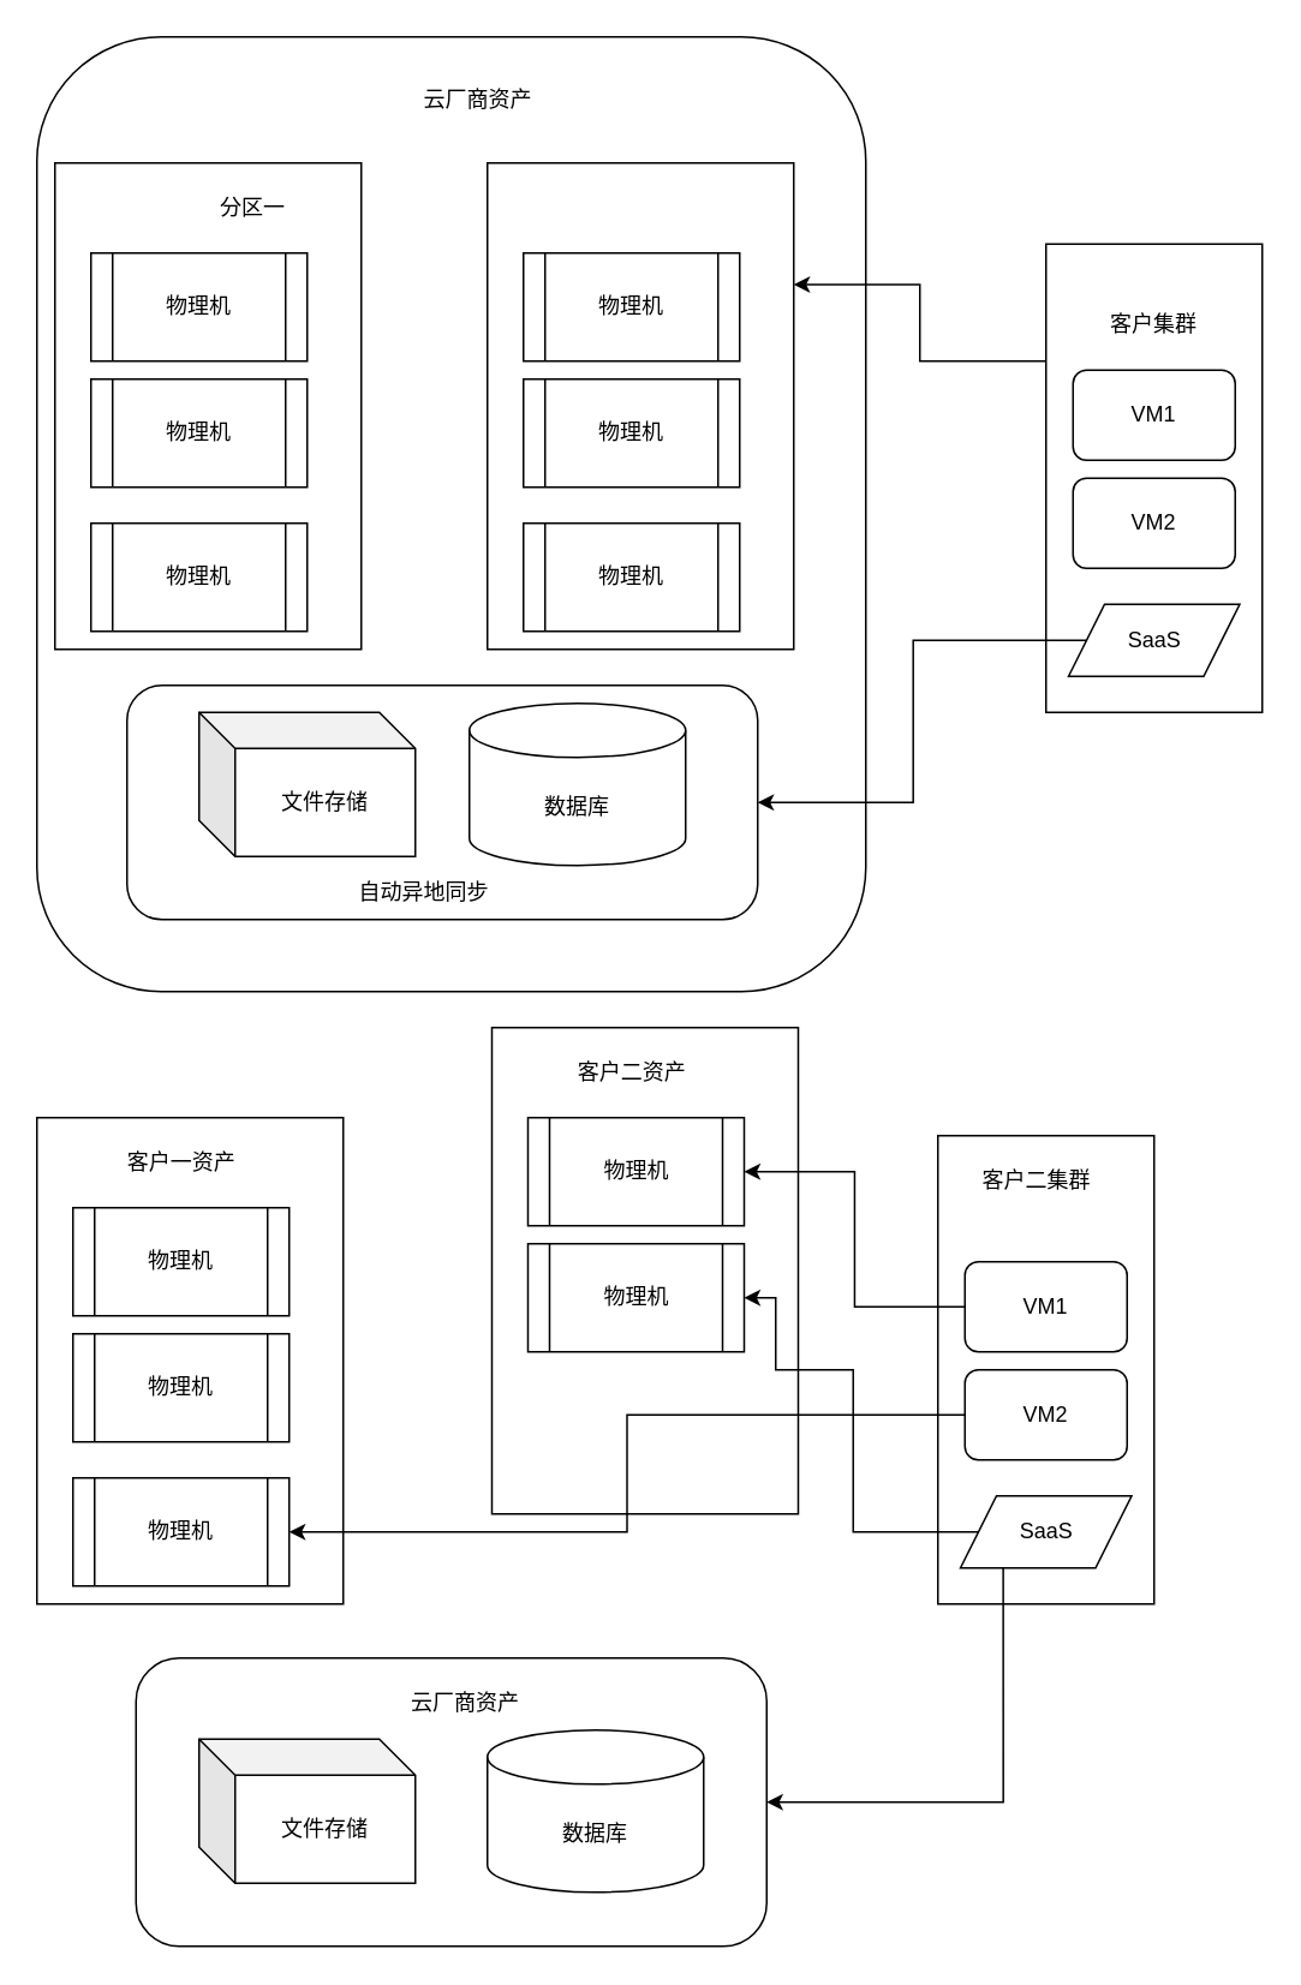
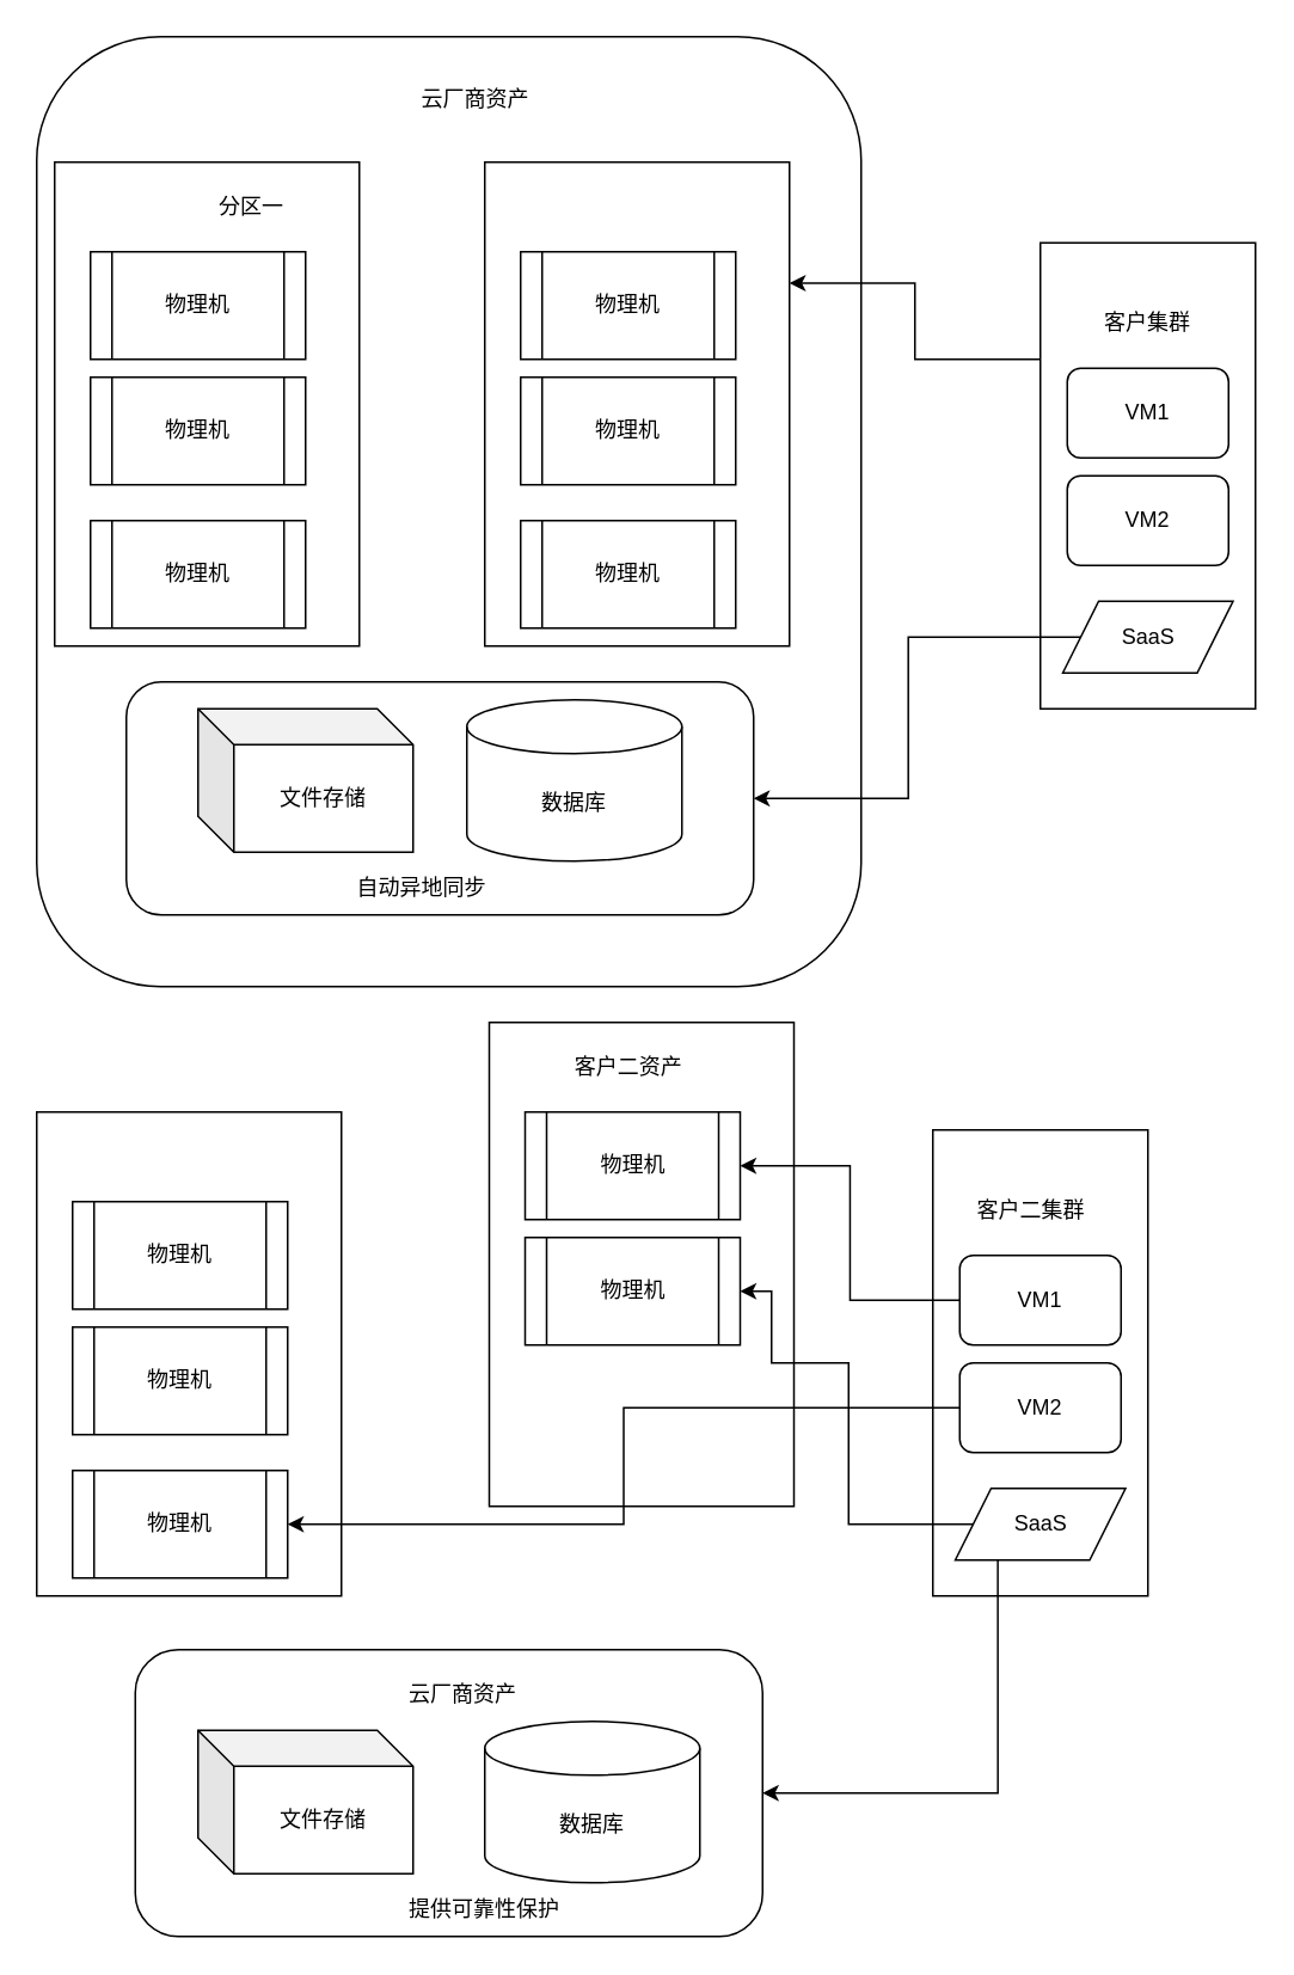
  <mxCell id="0" />
  <mxCell id="1" parent="0" />
  <mxCell id="2" value="" style="rounded=1;whiteSpace=wrap;html=1;" parent="1" vertex="1"><mxGeometry x="20" y="20" width="460" height="530" as="geometry" /></mxCell>
  <mxCell id="3" value="" style="rounded=1;whiteSpace=wrap;html=1;" parent="1" vertex="1"><mxGeometry x="70" y="380" width="350" height="130" as="geometry" /></mxCell>
  <mxCell id="4" value="" style="rounded=0;whiteSpace=wrap;html=1;" parent="1" vertex="1"><mxGeometry x="30" y="90" width="170" height="270" as="geometry" /></mxCell>
  <mxCell id="5" value="文件存储" style="shape=cube;whiteSpace=wrap;html=1;boundedLbl=1;backgroundOutline=1;darkOpacity=0.05;darkOpacity2=0.1;" parent="1" vertex="1"><mxGeometry x="110" y="395" width="120" height="80" as="geometry" /></mxCell>
  <mxCell id="6" value="数据库" style="shape=cylinder3;whiteSpace=wrap;html=1;boundedLbl=1;backgroundOutline=1;size=15;" parent="1" vertex="1"><mxGeometry x="260" y="390" width="120" height="90" as="geometry" /></mxCell>
  <mxCell id="7" value="物理机" style="shape=process;whiteSpace=wrap;html=1;backgroundOutline=1;" parent="1" vertex="1"><mxGeometry x="50" y="210" width="120" height="60" as="geometry" /></mxCell>
  <mxCell id="8" value="物理机" style="shape=process;whiteSpace=wrap;html=1;backgroundOutline=1;" parent="1" vertex="1"><mxGeometry x="50" y="290" width="120" height="60" as="geometry" /></mxCell>
  <mxCell id="9" value="物理机" style="shape=process;whiteSpace=wrap;html=1;backgroundOutline=1;" parent="1" vertex="1"><mxGeometry x="50" y="140" width="120" height="60" as="geometry" /></mxCell>
  <mxCell id="10" value="分区一" style="text;html=1;strokeColor=none;fillColor=none;align=center;verticalAlign=middle;whiteSpace=wrap;rounded=0;" parent="1" vertex="1"><mxGeometry x="110" y="100" width="60" height="30" as="geometry" /></mxCell>
  <mxCell id="11" value="" style="rounded=0;whiteSpace=wrap;html=1;" parent="1" vertex="1"><mxGeometry x="270" y="90" width="170" height="270" as="geometry" /></mxCell>
  <mxCell id="12" value="物理机" style="shape=process;whiteSpace=wrap;html=1;backgroundOutline=1;" parent="1" vertex="1"><mxGeometry x="290" y="210" width="120" height="60" as="geometry" /></mxCell>
  <mxCell id="13" value="物理机" style="shape=process;whiteSpace=wrap;html=1;backgroundOutline=1;" parent="1" vertex="1"><mxGeometry x="290" y="290" width="120" height="60" as="geometry" /></mxCell>
  <mxCell id="14" value="物理机" style="shape=process;whiteSpace=wrap;html=1;backgroundOutline=1;" parent="1" vertex="1"><mxGeometry x="290" y="140" width="120" height="60" as="geometry" /></mxCell>
  <mxCell id="15" value="自动异地同步" style="text;html=1;strokeColor=none;fillColor=none;align=center;verticalAlign=middle;whiteSpace=wrap;rounded=0;" parent="1" vertex="1"><mxGeometry x="180" y="480" width="110" height="30" as="geometry" /></mxCell>
  <mxCell id="16" style="edgeStyle=orthogonalEdgeStyle;rounded=0;orthogonalLoop=1;jettySize=auto;html=1;exitX=0;exitY=0.25;exitDx=0;exitDy=0;entryX=1;entryY=0.25;entryDx=0;entryDy=0;" parent="1" source="17" target="11" edge="1"><mxGeometry relative="1" as="geometry" /></mxCell>
  <mxCell id="17" value="" style="rounded=0;whiteSpace=wrap;html=1;" parent="1" vertex="1"><mxGeometry x="580" y="135" width="120" height="260" as="geometry" /></mxCell>
  <mxCell id="18" value="客户集群" style="text;html=1;strokeColor=none;fillColor=none;align=center;verticalAlign=middle;whiteSpace=wrap;rounded=0;" parent="1" vertex="1"><mxGeometry x="595" y="165" width="90" height="30" as="geometry" /></mxCell>
  <mxCell id="19" value="VM1" style="rounded=1;whiteSpace=wrap;html=1;" parent="1" vertex="1"><mxGeometry x="595" y="205" width="90" height="50" as="geometry" /></mxCell>
  <mxCell id="20" value="VM2" style="rounded=1;whiteSpace=wrap;html=1;" parent="1" vertex="1"><mxGeometry x="595" y="265" width="90" height="50" as="geometry" /></mxCell>
  <mxCell id="21" style="edgeStyle=orthogonalEdgeStyle;rounded=0;orthogonalLoop=1;jettySize=auto;html=1;exitX=0;exitY=0.5;exitDx=0;exitDy=0;entryX=1;entryY=0.5;entryDx=0;entryDy=0;" parent="1" source="22" target="3" edge="1"><mxGeometry relative="1" as="geometry" /></mxCell>
  <mxCell id="22" value="SaaS" style="shape=parallelogram;perimeter=parallelogramPerimeter;whiteSpace=wrap;html=1;fixedSize=1;" parent="1" vertex="1"><mxGeometry x="592.5" y="335" width="95" height="40" as="geometry" /></mxCell>
  <mxCell id="23" value="云厂商资产" style="text;html=1;strokeColor=none;fillColor=none;align=center;verticalAlign=middle;whiteSpace=wrap;rounded=0;" parent="1" vertex="1"><mxGeometry x="220" y="40" width="90" height="30" as="geometry" /></mxCell>
  <mxCell id="24" value="" style="rounded=1;whiteSpace=wrap;html=1;" parent="1" vertex="1"><mxGeometry x="75" y="920" width="350" height="160" as="geometry" /></mxCell>
  <mxCell id="25" value="文件存储" style="shape=cube;whiteSpace=wrap;html=1;boundedLbl=1;backgroundOutline=1;darkOpacity=0.05;darkOpacity2=0.1;" parent="1" vertex="1"><mxGeometry x="110" y="965" width="120" height="80" as="geometry" /></mxCell>
  <mxCell id="26" value="数据库" style="shape=cylinder3;whiteSpace=wrap;html=1;boundedLbl=1;backgroundOutline=1;size=15;" parent="1" vertex="1"><mxGeometry x="270" y="960" width="120" height="90" as="geometry" /></mxCell>
+ <mxCell id="27" value="提供可靠性保护" style="text;html=1;strokeColor=none;fillColor=none;align=center;verticalAlign=middle;whiteSpace=wrap;rounded=0;" parent="1" vertex="1"><mxGeometry x="215" y="1050" width="110" height="30" as="geometry" /></mxCell>
  <mxCell id="28" value="" style="rounded=0;whiteSpace=wrap;html=1;" parent="1" vertex="1"><mxGeometry x="20" y="620" width="170" height="270" as="geometry" /></mxCell>
  <mxCell id="29" value="物理机" style="shape=process;whiteSpace=wrap;html=1;backgroundOutline=1;" parent="1" vertex="1"><mxGeometry x="40" y="740" width="120" height="60" as="geometry" /></mxCell>
  <mxCell id="30" value="物理机" style="shape=process;whiteSpace=wrap;html=1;backgroundOutline=1;" parent="1" vertex="1"><mxGeometry x="40" y="820" width="120" height="60" as="geometry" /></mxCell>
  <mxCell id="31" value="物理机" style="shape=process;whiteSpace=wrap;html=1;backgroundOutline=1;" parent="1" vertex="1"><mxGeometry x="40" y="670" width="120" height="60" as="geometry" /></mxCell>
- <mxCell id="32" value="客户一资产" style="text;html=1;strokeColor=none;fillColor=none;align=center;verticalAlign=middle;whiteSpace=wrap;rounded=0;" parent="1" vertex="1"><mxGeometry x="52.5" y="630" width="95" height="30" as="geometry" /></mxCell>
  <mxCell id="33" value="" style="rounded=0;whiteSpace=wrap;html=1;" parent="1" vertex="1"><mxGeometry x="272.5" y="570" width="170" height="270" as="geometry" /></mxCell>
  <mxCell id="34" value="物理机" style="shape=process;whiteSpace=wrap;html=1;backgroundOutline=1;" parent="1" vertex="1"><mxGeometry x="292.5" y="690" width="120" height="60" as="geometry" /></mxCell>
  <mxCell id="35" value="物理机" style="shape=process;whiteSpace=wrap;html=1;backgroundOutline=1;" parent="1" vertex="1"><mxGeometry x="292.5" y="620" width="120" height="60" as="geometry" /></mxCell>
  <mxCell id="36" value="客户二资产" style="text;html=1;strokeColor=none;fillColor=none;align=center;verticalAlign=middle;whiteSpace=wrap;rounded=0;" parent="1" vertex="1"><mxGeometry x="302.5" y="580" width="95" height="30" as="geometry" /></mxCell>
  <mxCell id="37" value="" style="rounded=0;whiteSpace=wrap;html=1;" parent="1" vertex="1"><mxGeometry x="520" y="630" width="120" height="260" as="geometry" /></mxCell>
- <mxCell id="38" value="客户二集群" style="text;html=1;strokeColor=none;fillColor=none;align=center;verticalAlign=middle;whiteSpace=wrap;rounded=0;" parent="1" vertex="1"><mxGeometry x="530" y="640" width="90" height="30" as="geometry" /></mxCell>
+ <mxCell id="38" value="客户二集群" style="text;html=1;strokeColor=none;fillColor=none;align=center;verticalAlign=middle;whiteSpace=wrap;rounded=0;" parent="1" vertex="1"><mxGeometry x="530" y="660" width="90" height="30" as="geometry" /></mxCell>
  <mxCell id="39" style="edgeStyle=orthogonalEdgeStyle;rounded=0;orthogonalLoop=1;jettySize=auto;html=1;exitX=0;exitY=0.5;exitDx=0;exitDy=0;entryX=1;entryY=0.5;entryDx=0;entryDy=0;" parent="1" source="40" target="35" edge="1"><mxGeometry relative="1" as="geometry" /></mxCell>
  <mxCell id="40" value="VM1" style="rounded=1;whiteSpace=wrap;html=1;" parent="1" vertex="1"><mxGeometry x="535" y="700" width="90" height="50" as="geometry" /></mxCell>
  <mxCell id="41" style="edgeStyle=orthogonalEdgeStyle;rounded=0;orthogonalLoop=1;jettySize=auto;html=1;entryX=1;entryY=0.5;entryDx=0;entryDy=0;" parent="1" source="42" target="30" edge="1"><mxGeometry relative="1" as="geometry" /></mxCell>
  <mxCell id="42" value="VM2" style="rounded=1;whiteSpace=wrap;html=1;" parent="1" vertex="1"><mxGeometry x="535" y="760" width="90" height="50" as="geometry" /></mxCell>
  <mxCell id="43" style="edgeStyle=orthogonalEdgeStyle;rounded=0;orthogonalLoop=1;jettySize=auto;html=1;exitX=0;exitY=0.5;exitDx=0;exitDy=0;entryX=1;entryY=0.5;entryDx=0;entryDy=0;" parent="1" source="45" target="34" edge="1"><mxGeometry relative="1" as="geometry"><Array as="points"><mxPoint x="473" y="850" /><mxPoint x="473" y="760" /><mxPoint x="430" y="760" /><mxPoint x="430" y="720" /></Array></mxGeometry></mxCell>
  <mxCell id="44" style="edgeStyle=orthogonalEdgeStyle;rounded=0;orthogonalLoop=1;jettySize=auto;html=1;exitX=0.25;exitY=1;exitDx=0;exitDy=0;entryX=1;entryY=0.5;entryDx=0;entryDy=0;" parent="1" source="45" target="24" edge="1"><mxGeometry relative="1" as="geometry" /></mxCell>
  <mxCell id="45" value="SaaS" style="shape=parallelogram;perimeter=parallelogramPerimeter;whiteSpace=wrap;html=1;fixedSize=1;" parent="1" vertex="1"><mxGeometry x="532.5" y="830" width="95" height="40" as="geometry" /></mxCell>
  <mxCell id="46" value="云厂商资产" style="text;html=1;strokeColor=none;fillColor=none;align=center;verticalAlign=middle;whiteSpace=wrap;rounded=0;" parent="1" vertex="1"><mxGeometry x="212.5" y="930" width="90" height="30" as="geometry" /></mxCell>
